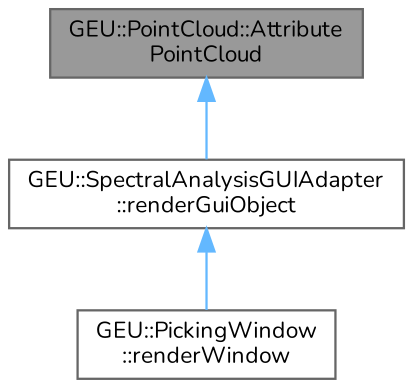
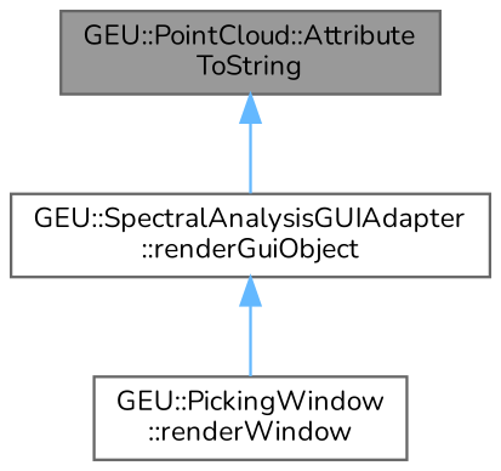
  digraph {
    fontname=Nunito
    rankdir=TB
    node [color=grey40 fillcolor=white fontname=Nunito fontsize=10 shape=box style=filled]
    edge [color=steelblue1 dir=back fontname=Nunito fontsize=10 labelfontname=Helvetica labelfontsize=10 style=solid]
-   n1 [color=gray40 fillcolor=grey60 fontcolor=black height=0.2 label="GEU::PointCloud::Attribute\lPointCloud" width=0.4]
+   n1 [color=gray40 fillcolor=grey60 fontcolor=black height=0.2 label="GEU::PointCloud::Attribute\lToString" width=0.4]
    n2 [height=0.2 label="GEU::SpectralAnalysisGUIAdapter\l::renderGuiObject" width=0.4]
    n3 [height=0.2 label="GEU::PickingWindow\l::renderWindow" width=0.4]
    n1 -> n2
    n2 -> n3
  }
